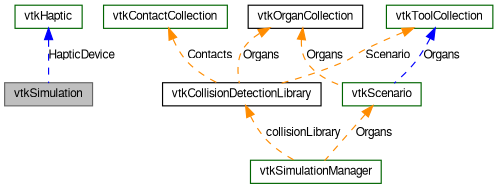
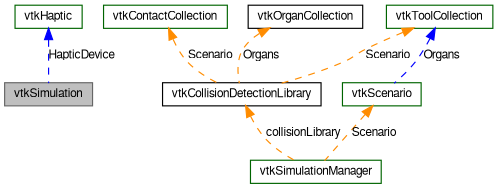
  digraph {
    node [color=darkgreen fontname=FreeSans fontsize=10 shape=record]
    edge [color=darkorange dir=back fontname=FreeSans fontsize=10 labelfontname=FreeSans labelfontsize=10 style=dashed]
    n1 [color=gray40 fillcolor=grey75 fontcolor=black height=0.2 label=vtkSimulation style=filled width=0.4]
    n2 [height=0.2 label=vtkSimulationManager width=0.4]
    n3 [height=0.2 label=vtkScenario width=0.4]
    n4 [height=0.2 label=vtkToolCollection width=0.4]
    n5 [color=black height=0.2 label=vtkCollisionDetectionLibrary width=0.4]
    n6 [color=black height=0.2 label=vtkOrganCollection width=0.4]
    n7 [height=0.2 label=vtkContactCollection width=0.4]
    n8 [height=0.2 label=vtkHaptic width=0.4]
-   n3 -> n2 [label=Organs]
+   n3 -> n2 [label=Scenario]
    n4 -> n3 [color=blue label=Organs]
    n4 -> n5 [label=Scenario]
    n5 -> n2 [label=collisionLibrary]
-   n6 -> n3 [label=Organs]
    n6 -> n5 [label=Organs]
-   n7 -> n5 [label=Contacts]
+   n7 -> n5 [label=Scenario]
    n8 -> n1 [color=blue label=HapticDevice]
  }
